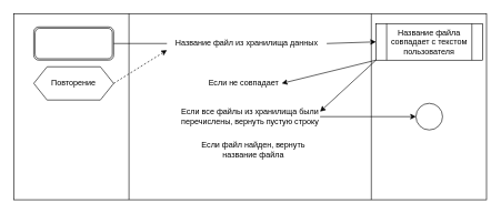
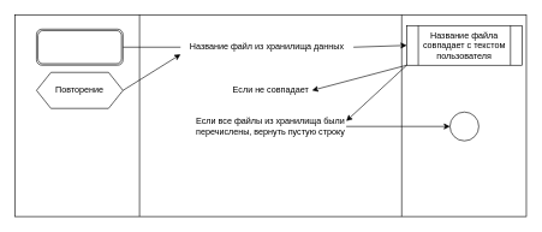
  <mxCell id="0" />
  <mxCell id="1" parent="0" />
  <mxCell id="2" value="" style="shape=process;whiteSpace=wrap;html=1;backgroundOutline=1;size=0.243;" vertex="1" parent="1"><mxGeometry x="20" y="20" width="710" height="280" as="geometry" /></mxCell>
  <mxCell id="3" value="" style="shape=ext;double=1;rounded=1;whiteSpace=wrap;html=1;" vertex="1" parent="1"><mxGeometry x="50" y="40" width="120" height="50" as="geometry" /></mxCell>
  <mxCell id="4" value="Название файл из хранилища данных" style="text;html=1;strokeColor=none;fillColor=none;align=center;verticalAlign=middle;whiteSpace=wrap;rounded=0;" vertex="1" parent="1"><mxGeometry x="250" y="55" width="240" height="20" as="geometry" /></mxCell>
  <mxCell id="5" value="Название файла совпадает с текстом пользователя" style="shape=process;whiteSpace=wrap;html=1;backgroundOutline=1;" vertex="1" parent="1"><mxGeometry x="564" y="35" width="160" height="55" as="geometry" /></mxCell>
  <mxCell id="6" value="" style="endArrow=none;html=1;rounded=0;exitX=1;exitY=0.5;exitDx=0;exitDy=0;entryX=0;entryY=0.5;entryDx=0;entryDy=0;" edge="1" parent="1" source="3" target="4"><mxGeometry width="50" height="50" relative="1" as="geometry"><mxPoint x="210" y="90" as="sourcePoint" /><mxPoint x="260" y="40" as="targetPoint" /></mxGeometry></mxCell>
  <mxCell id="7" value="" style="endArrow=classic;html=1;rounded=0;exitX=1;exitY=0.5;exitDx=0;exitDy=0;entryX=0;entryY=0.5;entryDx=0;entryDy=0;" edge="1" parent="1" source="4" target="5"><mxGeometry width="50" height="50" relative="1" as="geometry"><mxPoint x="520" y="30" as="sourcePoint" /><mxPoint x="570" y="-20" as="targetPoint" /></mxGeometry></mxCell>
- <mxCell id="8" value="Если не совпадает" style="text;html=1;strokeColor=none;fillColor=none;align=center;verticalAlign=middle;whiteSpace=wrap;rounded=0;" vertex="1" parent="1"><mxGeometry x="307.5" y="110" width="115" height="30" as="geometry" /></mxCell>
+ <mxCell id="8" value="Если не совпадает" style="text;html=1;strokeColor=none;fillColor=none;align=center;verticalAlign=middle;whiteSpace=wrap;rounded=0;" vertex="1" parent="1"><mxGeometry x="317.5" y="110" width="115" height="30" as="geometry" /></mxCell>
  <mxCell id="9" value="" style="endArrow=classic;html=1;rounded=0;exitX=0;exitY=1;exitDx=0;exitDy=0;entryX=1;entryY=0.5;entryDx=0;entryDy=0;" edge="1" parent="1" source="5" target="8"><mxGeometry width="50" height="50" relative="1" as="geometry"><mxPoint x="540" y="230" as="sourcePoint" /><mxPoint x="590" y="180" as="targetPoint" /></mxGeometry></mxCell>
  <mxCell id="10" value="Повторение" style="shape=hexagon;perimeter=hexagonPerimeter2;whiteSpace=wrap;html=1;fixedSize=1;" vertex="1" parent="1"><mxGeometry x="50" y="100" width="120" height="50" as="geometry" /></mxCell>
- <mxCell id="11" value="" style="endArrow=classic;html=1;rounded=0;exitX=1;exitY=0.5;exitDx=0;exitDy=0;entryX=0;entryY=1;entryDx=0;entryDy=0;dashed=1;" edge="1" parent="1" source="10" target="4"><mxGeometry width="50" height="50" relative="1" as="geometry"><mxPoint x="230" y="110" as="sourcePoint" /><mxPoint x="280" y="60" as="targetPoint" /></mxGeometry></mxCell>
+ <mxCell id="11" value="" style="endArrow=classic;html=1;rounded=0;exitX=1;exitY=0.5;exitDx=0;exitDy=0;entryX=0;entryY=1;entryDx=0;entryDy=0;" edge="1" parent="1" source="10" target="4"><mxGeometry width="50" height="50" relative="1" as="geometry"><mxPoint x="230" y="110" as="sourcePoint" /><mxPoint x="280" y="60" as="targetPoint" /></mxGeometry></mxCell>
  <mxCell id="12" value="Если все файлы из хранилища были перечислены, вернуть пустую строку" style="text;html=1;strokeColor=none;fillColor=none;align=center;verticalAlign=middle;whiteSpace=wrap;rounded=0;" vertex="1" parent="1"><mxGeometry x="270" y="160" width="210" height="30" as="geometry" /></mxCell>
  <mxCell id="13" value="" style="ellipse;whiteSpace=wrap;html=1;aspect=fixed;" vertex="1" parent="1"><mxGeometry x="624" y="155" width="40" height="40" as="geometry" /></mxCell>
  <mxCell id="14" value="" style="endArrow=classic;html=1;rounded=0;entryX=1;entryY=0.25;entryDx=0;entryDy=0;exitX=0;exitY=1;exitDx=0;exitDy=0;" edge="1" parent="1" source="5" target="12"><mxGeometry width="50" height="50" relative="1" as="geometry"><mxPoint x="580" y="280" as="sourcePoint" /><mxPoint x="630" y="230" as="targetPoint" /></mxGeometry></mxCell>
  <mxCell id="15" value="" style="endArrow=classic;html=1;rounded=0;exitX=1;exitY=0.5;exitDx=0;exitDy=0;entryX=0;entryY=0.5;entryDx=0;entryDy=0;" edge="1" parent="1" source="12" target="13"><mxGeometry width="50" height="50" relative="1" as="geometry"><mxPoint x="550" y="180" as="sourcePoint" /><mxPoint x="600" y="130" as="targetPoint" /></mxGeometry></mxCell>
- <mxCell id="16" value="Если файл найден, вернуть название файла" style="text;html=1;strokeColor=none;fillColor=none;align=center;verticalAlign=middle;whiteSpace=wrap;rounded=0;" vertex="1" parent="1"><mxGeometry x="300" y="210" width="160" height="30" as="geometry" /></mxCell>
